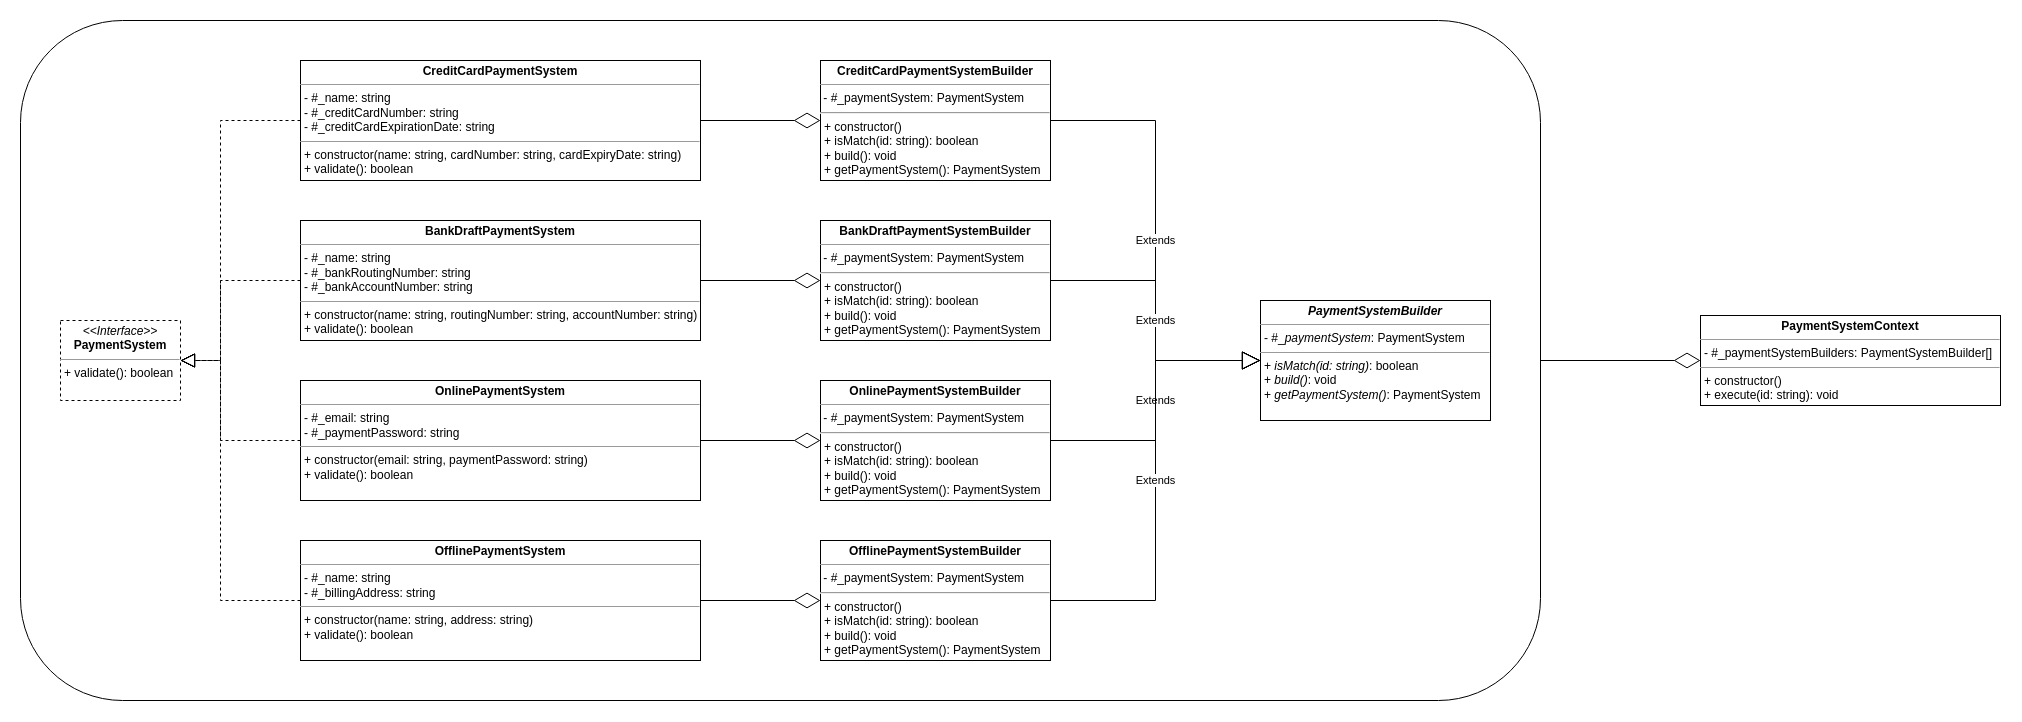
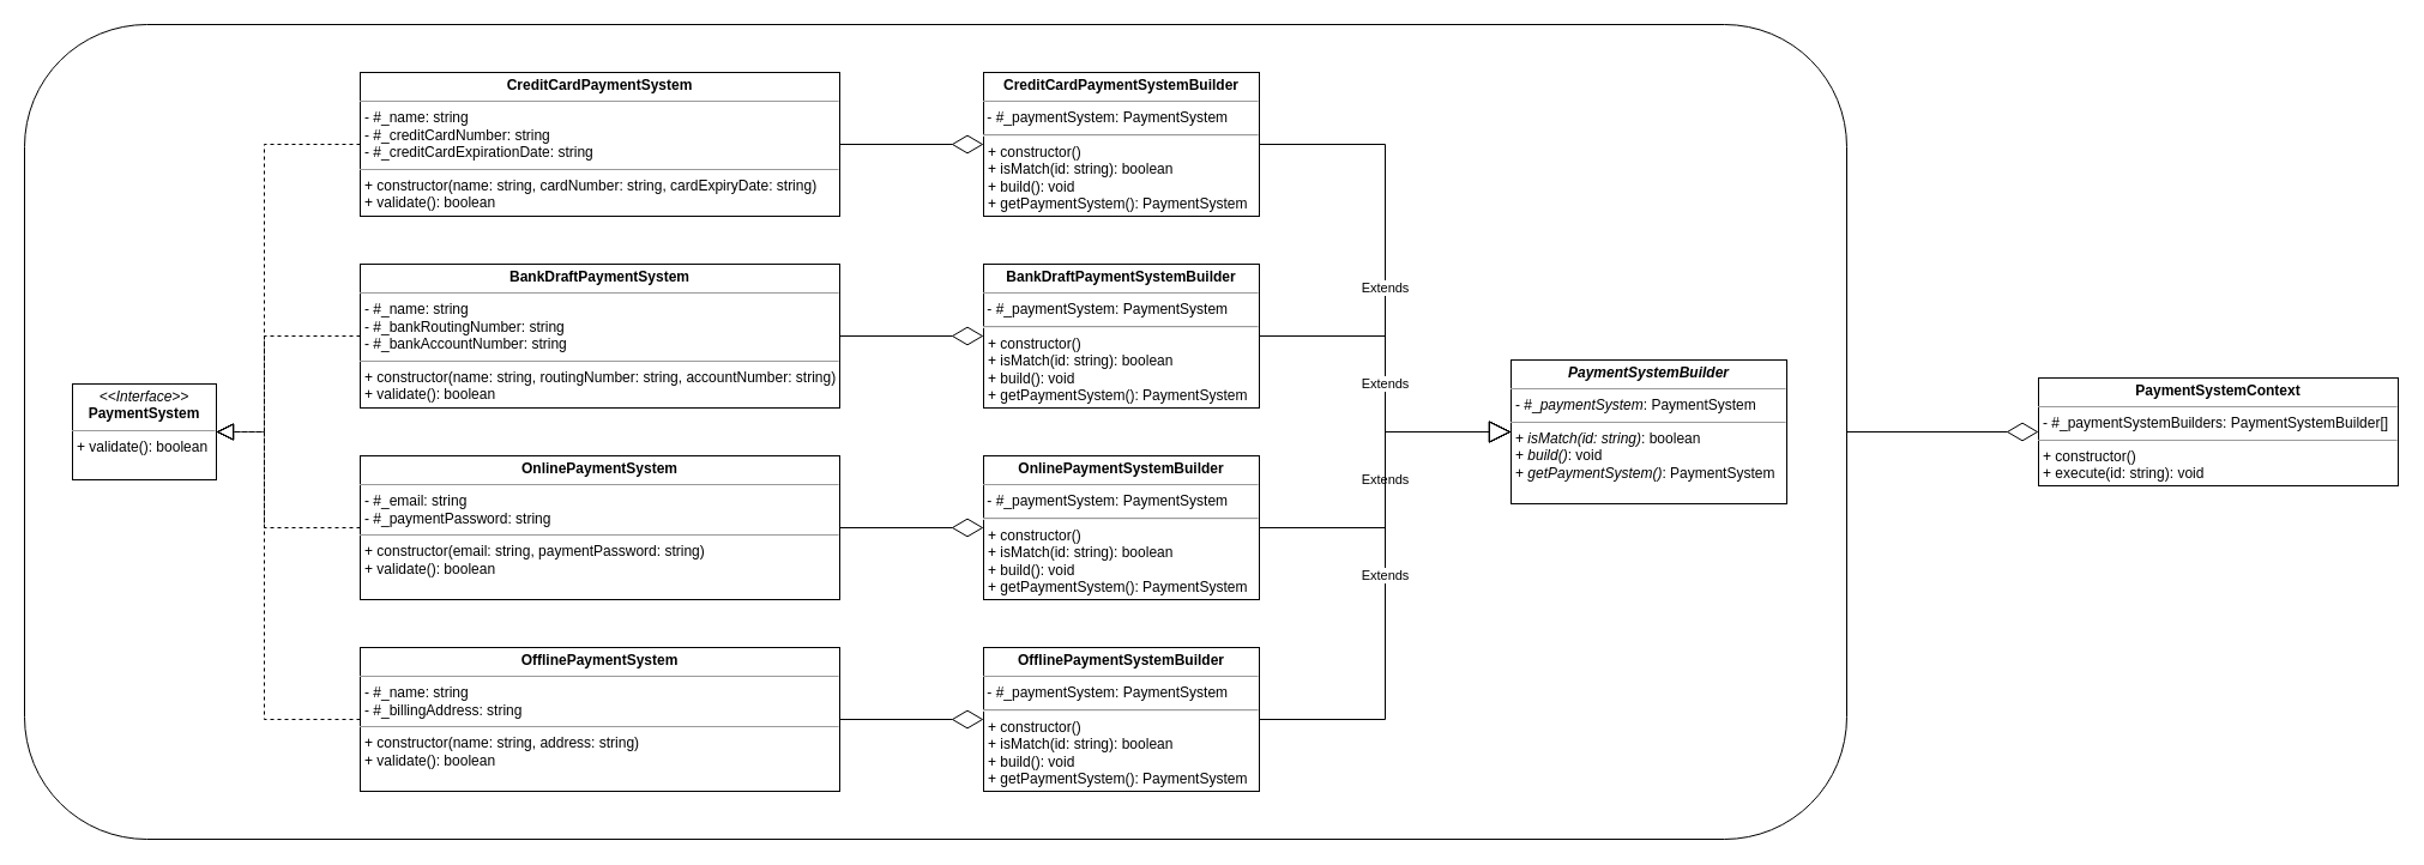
  <mxCell id="0" />
  <mxCell id="1" parent="0" />
  <mxCell id="2" value="" style="rounded=1;whiteSpace=wrap;html=1;" vertex="1" parent="1"><mxGeometry x="20" y="20" width="1520" height="680" as="geometry" /></mxCell>
- <mxCell id="3" value="&lt;p style=&quot;margin: 0px ; margin-top: 4px ; text-align: center&quot;&gt;&lt;i&gt;&amp;lt;&amp;lt;Interface&amp;gt;&amp;gt;&lt;/i&gt;&lt;br&gt;&lt;span style=&quot;font-weight: 700&quot;&gt;PaymentSystem&lt;/span&gt;&lt;/p&gt;&lt;hr size=&quot;1&quot;&gt;&lt;p style=&quot;margin: 0px ; margin-left: 4px&quot;&gt;+ validate(): boolean&lt;/p&gt;" style="verticalAlign=top;align=left;overflow=fill;fontSize=12;fontFamily=Helvetica;html=1;dashed=1;" vertex="1" parent="1"><mxGeometry x="60" y="320" width="120" height="80" as="geometry" /></mxCell>
+ <mxCell id="3" value="&lt;p style=&quot;margin: 0px ; margin-top: 4px ; text-align: center&quot;&gt;&lt;i&gt;&amp;lt;&amp;lt;Interface&amp;gt;&amp;gt;&lt;/i&gt;&lt;br&gt;&lt;span style=&quot;font-weight: 700&quot;&gt;PaymentSystem&lt;/span&gt;&lt;/p&gt;&lt;hr size=&quot;1&quot;&gt;&lt;p style=&quot;margin: 0px ; margin-left: 4px&quot;&gt;+ validate(): boolean&lt;/p&gt;" style="verticalAlign=top;align=left;overflow=fill;fontSize=12;fontFamily=Helvetica;html=1;" vertex="1" parent="1"><mxGeometry x="60" y="320" width="120" height="80" as="geometry" /></mxCell>
  <mxCell id="4" value="&lt;p style=&quot;margin: 0px ; margin-top: 4px ; text-align: center&quot;&gt;&lt;b&gt;CreditCardPaymentSystem&lt;/b&gt;&lt;/p&gt;&lt;hr size=&quot;1&quot;&gt;&lt;p style=&quot;margin: 0px ; margin-left: 4px&quot;&gt;- #_name: string&lt;/p&gt;&lt;p style=&quot;margin: 0px ; margin-left: 4px&quot;&gt;- #_creditCardNumber: string&lt;/p&gt;&lt;p style=&quot;margin: 0px ; margin-left: 4px&quot;&gt;- #_creditCardExpirationDate: string&lt;/p&gt;&lt;hr size=&quot;1&quot;&gt;&lt;p style=&quot;margin: 0px ; margin-left: 4px&quot;&gt;+ constructor(name: string, cardNumber: string, cardExpiryDate: string)&lt;/p&gt;&lt;p style=&quot;margin: 0px ; margin-left: 4px&quot;&gt;+ validate(): boolean&lt;/p&gt;" style="verticalAlign=top;align=left;overflow=fill;fontSize=12;fontFamily=Helvetica;html=1;" vertex="1" parent="1"><mxGeometry x="300" y="60" width="400" height="120" as="geometry" /></mxCell>
  <mxCell id="5" value="&lt;p style=&quot;margin: 0px ; margin-top: 4px ; text-align: center&quot;&gt;&lt;b&gt;BankDraftPaymentSystem&lt;/b&gt;&lt;/p&gt;&lt;hr size=&quot;1&quot;&gt;&lt;p style=&quot;margin: 0px ; margin-left: 4px&quot;&gt;- #_name: string&lt;/p&gt;&lt;p style=&quot;margin: 0px ; margin-left: 4px&quot;&gt;- #_bankRoutingNumber: string&lt;/p&gt;&lt;p style=&quot;margin: 0px ; margin-left: 4px&quot;&gt;- #_bankAccountNumber: string&lt;/p&gt;&lt;hr size=&quot;1&quot;&gt;&lt;p style=&quot;margin: 0px ; margin-left: 4px&quot;&gt;+ constructor(name: string, routingNumber: string, accountNumber: string)&lt;/p&gt;&lt;p style=&quot;margin: 0px ; margin-left: 4px&quot;&gt;+ validate(): boolean&lt;/p&gt;" style="verticalAlign=top;align=left;overflow=fill;fontSize=12;fontFamily=Helvetica;html=1;" vertex="1" parent="1"><mxGeometry x="300" y="220" width="400" height="120" as="geometry" /></mxCell>
  <mxCell id="6" value="&lt;p style=&quot;margin: 0px ; margin-top: 4px ; text-align: center&quot;&gt;&lt;b&gt;OnlinePaymentSystem&lt;/b&gt;&lt;/p&gt;&lt;hr size=&quot;1&quot;&gt;&lt;p style=&quot;margin: 0px ; margin-left: 4px&quot;&gt;- #_email: string&lt;/p&gt;&lt;p style=&quot;margin: 0px ; margin-left: 4px&quot;&gt;- #_paymentPassword: string&lt;br&gt;&lt;/p&gt;&lt;hr size=&quot;1&quot;&gt;&lt;p style=&quot;margin: 0px ; margin-left: 4px&quot;&gt;+ constructor(email: string, paymentPassword: string)&lt;/p&gt;&lt;p style=&quot;margin: 0px ; margin-left: 4px&quot;&gt;+ validate(): boolean&lt;/p&gt;" style="verticalAlign=top;align=left;overflow=fill;fontSize=12;fontFamily=Helvetica;html=1;" vertex="1" parent="1"><mxGeometry x="300" y="380" width="400" height="120" as="geometry" /></mxCell>
  <mxCell id="7" value="&lt;p style=&quot;margin: 0px ; margin-top: 4px ; text-align: center&quot;&gt;&lt;b&gt;OfflinePaymentSystem&lt;/b&gt;&lt;/p&gt;&lt;hr size=&quot;1&quot;&gt;&lt;p style=&quot;margin: 0px ; margin-left: 4px&quot;&gt;- #_name: string&lt;/p&gt;&lt;p style=&quot;margin: 0px ; margin-left: 4px&quot;&gt;- #_billingAddress: string&lt;br&gt;&lt;/p&gt;&lt;hr size=&quot;1&quot;&gt;&lt;p style=&quot;margin: 0px ; margin-left: 4px&quot;&gt;+ constructor(name: string, address: string)&lt;/p&gt;&lt;p style=&quot;margin: 0px ; margin-left: 4px&quot;&gt;+ validate(): boolean&lt;/p&gt;" style="verticalAlign=top;align=left;overflow=fill;fontSize=12;fontFamily=Helvetica;html=1;" vertex="1" parent="1"><mxGeometry x="300" y="540" width="400" height="120" as="geometry" /></mxCell>
  <mxCell id="8" value="&lt;p style=&quot;margin: 0px ; margin-top: 4px ; text-align: center&quot;&gt;&lt;b&gt;CreditCardPaymentSystemBuilder&lt;/b&gt;&lt;/p&gt;&lt;hr size=&quot;1&quot;&gt;&amp;nbsp;- #_paymentSystem: PaymentSystem&lt;br&gt;&lt;p style=&quot;margin: 0px ; margin-left: 4px&quot;&gt;&lt;/p&gt;&lt;hr&gt;&lt;p style=&quot;margin: 0px ; margin-left: 4px&quot;&gt;+ constructor()&lt;/p&gt;&lt;p style=&quot;margin: 0px ; margin-left: 4px&quot;&gt;+ isMatch(id: string): boolean&lt;/p&gt;&lt;p style=&quot;margin: 0px ; margin-left: 4px&quot;&gt;+ build(): void&lt;/p&gt;&lt;p style=&quot;margin: 0px ; margin-left: 4px&quot;&gt;+ getPaymentSystem(): PaymentSystem&lt;/p&gt;" style="verticalAlign=top;align=left;overflow=fill;fontSize=12;fontFamily=Helvetica;html=1;" vertex="1" parent="1"><mxGeometry x="820" y="60" width="230" height="120" as="geometry" /></mxCell>
  <mxCell id="9" value="&lt;p style=&quot;margin: 0px ; margin-top: 4px ; text-align: center&quot;&gt;&lt;b&gt;BankDraftPaymentSystemBuilder&lt;/b&gt;&lt;/p&gt;&lt;hr size=&quot;1&quot;&gt;&amp;nbsp;-&amp;nbsp;#_paymentSystem: PaymentSystem&lt;br&gt;&lt;p style=&quot;margin: 0px ; margin-left: 4px&quot;&gt;&lt;/p&gt;&lt;hr&gt;&lt;p style=&quot;margin: 0px ; margin-left: 4px&quot;&gt;+ constructor()&lt;/p&gt;&lt;p style=&quot;margin: 0px ; margin-left: 4px&quot;&gt;+ isMatch(id: string): boolean&lt;br&gt;&lt;/p&gt;&lt;p style=&quot;margin: 0px ; margin-left: 4px&quot;&gt;+ build(): void&lt;/p&gt;&lt;p style=&quot;margin: 0px ; margin-left: 4px&quot;&gt;+ getPaymentSystem(): PaymentSystem&lt;/p&gt;" style="verticalAlign=top;align=left;overflow=fill;fontSize=12;fontFamily=Helvetica;html=1;" vertex="1" parent="1"><mxGeometry x="820" y="220" width="230" height="120" as="geometry" /></mxCell>
  <mxCell id="10" value="&lt;p style=&quot;margin: 0px ; margin-top: 4px ; text-align: center&quot;&gt;&lt;span style=&quot;font-weight: 700&quot;&gt;&lt;i&gt;PaymentSystemBuilder&lt;/i&gt;&lt;/span&gt;&lt;/p&gt;&lt;hr size=&quot;1&quot;&gt;&lt;p style=&quot;margin: 0px ; margin-left: 4px&quot;&gt;- #_&lt;i&gt;paymentSystem&lt;/i&gt;: PaymentSystem&lt;/p&gt;&lt;hr size=&quot;1&quot;&gt;&lt;p style=&quot;margin: 0px 0px 0px 4px&quot;&gt;+ &lt;i&gt;isMatch(id: string)&lt;/i&gt;: boolean&lt;/p&gt;&lt;p style=&quot;margin: 0px 0px 0px 4px&quot;&gt;+ &lt;i&gt;build()&lt;/i&gt;: void&lt;/p&gt;&lt;p style=&quot;margin: 0px 0px 0px 4px&quot;&gt;+ &lt;i&gt;getPaymentSystem()&lt;/i&gt;: PaymentSystem&lt;/p&gt;" style="verticalAlign=top;align=left;overflow=fill;fontSize=12;fontFamily=Helvetica;html=1;" vertex="1" parent="1"><mxGeometry x="1260" y="300" width="230" height="120" as="geometry" /></mxCell>
  <mxCell id="11" value="&lt;p style=&quot;margin: 0px ; margin-top: 4px ; text-align: center&quot;&gt;&lt;b&gt;OnlinePaymentSystemBuilder&lt;/b&gt;&lt;/p&gt;&lt;hr size=&quot;1&quot;&gt;&amp;nbsp;-&amp;nbsp;#_paymentSystem: PaymentSystem&lt;br&gt;&lt;p style=&quot;margin: 0px ; margin-left: 4px&quot;&gt;&lt;/p&gt;&lt;hr&gt;&lt;p style=&quot;margin: 0px ; margin-left: 4px&quot;&gt;+ constructor()&lt;/p&gt;&lt;p style=&quot;margin: 0px ; margin-left: 4px&quot;&gt;+ isMatch(id: string): boolean&lt;br&gt;&lt;/p&gt;&lt;p style=&quot;margin: 0px ; margin-left: 4px&quot;&gt;+ build(): void&lt;/p&gt;&lt;p style=&quot;margin: 0px ; margin-left: 4px&quot;&gt;+ getPaymentSystem(): PaymentSystem&lt;/p&gt;" style="verticalAlign=top;align=left;overflow=fill;fontSize=12;fontFamily=Helvetica;html=1;" vertex="1" parent="1"><mxGeometry x="820" y="380" width="230" height="120" as="geometry" /></mxCell>
  <mxCell id="12" value="&lt;p style=&quot;margin: 0px ; margin-top: 4px ; text-align: center&quot;&gt;&lt;b&gt;OfflinePaymentSystemBuilder&lt;/b&gt;&lt;/p&gt;&lt;hr size=&quot;1&quot;&gt;&amp;nbsp;-&amp;nbsp;#_paymentSystem: PaymentSystem&lt;br&gt;&lt;p style=&quot;margin: 0px ; margin-left: 4px&quot;&gt;&lt;/p&gt;&lt;hr&gt;&lt;p style=&quot;margin: 0px ; margin-left: 4px&quot;&gt;+ constructor()&lt;/p&gt;&lt;p style=&quot;margin: 0px ; margin-left: 4px&quot;&gt;+ isMatch(id: string): boolean&lt;br&gt;&lt;/p&gt;&lt;p style=&quot;margin: 0px ; margin-left: 4px&quot;&gt;+ build(): void&lt;/p&gt;&lt;p style=&quot;margin: 0px ; margin-left: 4px&quot;&gt;+ getPaymentSystem(): PaymentSystem&lt;/p&gt;" style="verticalAlign=top;align=left;overflow=fill;fontSize=12;fontFamily=Helvetica;html=1;" vertex="1" parent="1"><mxGeometry x="820" y="540" width="230" height="120" as="geometry" /></mxCell>
  <mxCell id="13" value="Extends" style="endArrow=block;endSize=16;endFill=0;html=1;rounded=0;edgeStyle=orthogonalEdgeStyle;exitX=1;exitY=0.5;exitDx=0;exitDy=0;entryX=0;entryY=0.5;entryDx=0;entryDy=0;" edge="1" parent="1" source="8" target="10"><mxGeometry width="160" relative="1" as="geometry"><mxPoint x="1090" y="119.5" as="sourcePoint" /><mxPoint x="1250" y="119.5" as="targetPoint" /></mxGeometry></mxCell>
  <mxCell id="14" value="Extends" style="endArrow=block;endSize=16;endFill=0;html=1;rounded=0;edgeStyle=orthogonalEdgeStyle;exitX=1;exitY=0.5;exitDx=0;exitDy=0;entryX=0;entryY=0.5;entryDx=0;entryDy=0;" edge="1" parent="1" source="9" target="10"><mxGeometry width="160" relative="1" as="geometry"><mxPoint x="1060" y="130" as="sourcePoint" /><mxPoint x="1150" y="370" as="targetPoint" /></mxGeometry></mxCell>
  <mxCell id="15" value="Extends" style="endArrow=block;endSize=16;endFill=0;html=1;rounded=0;edgeStyle=orthogonalEdgeStyle;exitX=1;exitY=0.5;exitDx=0;exitDy=0;entryX=0;entryY=0.5;entryDx=0;entryDy=0;" edge="1" parent="1" source="11" target="10"><mxGeometry width="160" relative="1" as="geometry"><mxPoint x="1060" y="290" as="sourcePoint" /><mxPoint x="1150" y="370" as="targetPoint" /></mxGeometry></mxCell>
  <mxCell id="16" value="Extends" style="endArrow=block;endSize=16;endFill=0;html=1;rounded=0;edgeStyle=orthogonalEdgeStyle;exitX=1;exitY=0.5;exitDx=0;exitDy=0;entryX=0;entryY=0.5;entryDx=0;entryDy=0;" edge="1" parent="1" source="12" target="10"><mxGeometry width="160" relative="1" as="geometry"><mxPoint x="1070" y="300" as="sourcePoint" /><mxPoint x="1160" y="380" as="targetPoint" /></mxGeometry></mxCell>
  <mxCell id="17" value="" style="endArrow=block;dashed=1;endFill=0;endSize=12;html=1;rounded=0;edgeStyle=orthogonalEdgeStyle;entryX=1;entryY=0.5;entryDx=0;entryDy=0;exitX=0;exitY=0.5;exitDx=0;exitDy=0;" edge="1" parent="1" source="4" target="3"><mxGeometry width="160" relative="1" as="geometry"><mxPoint x="600" y="350" as="sourcePoint" /><mxPoint x="760" y="350" as="targetPoint" /><Array as="points"><mxPoint x="220" y="120" /><mxPoint x="220" y="360" /></Array></mxGeometry></mxCell>
  <mxCell id="18" value="" style="endArrow=block;dashed=1;endFill=0;endSize=12;html=1;rounded=0;edgeStyle=orthogonalEdgeStyle;exitX=0;exitY=0.5;exitDx=0;exitDy=0;entryX=1;entryY=0.5;entryDx=0;entryDy=0;" edge="1" parent="1" source="5" target="3"><mxGeometry width="160" relative="1" as="geometry"><mxPoint x="310" y="130" as="sourcePoint" /><mxPoint x="230" y="370" as="targetPoint" /><Array as="points"><mxPoint x="220" y="280" /><mxPoint x="220" y="360" /></Array></mxGeometry></mxCell>
  <mxCell id="19" value="" style="endArrow=block;dashed=1;endFill=0;endSize=12;html=1;rounded=0;edgeStyle=orthogonalEdgeStyle;entryX=1;entryY=0.5;entryDx=0;entryDy=0;exitX=0;exitY=0.5;exitDx=0;exitDy=0;" edge="1" parent="1" source="6" target="3"><mxGeometry width="160" relative="1" as="geometry"><mxPoint x="310" y="130" as="sourcePoint" /><mxPoint x="190" y="370" as="targetPoint" /><Array as="points"><mxPoint x="220" y="440" /><mxPoint x="220" y="360" /></Array></mxGeometry></mxCell>
  <mxCell id="20" value="" style="endArrow=block;dashed=1;endFill=0;endSize=12;html=1;rounded=0;edgeStyle=orthogonalEdgeStyle;exitX=0;exitY=0.5;exitDx=0;exitDy=0;entryX=1;entryY=0.5;entryDx=0;entryDy=0;" edge="1" parent="1" source="7" target="3"><mxGeometry width="160" relative="1" as="geometry"><mxPoint x="310" y="450" as="sourcePoint" /><mxPoint x="220" y="340" as="targetPoint" /><Array as="points"><mxPoint x="220" y="600" /><mxPoint x="220" y="360" /></Array></mxGeometry></mxCell>
  <mxCell id="21" value="" style="endArrow=diamondThin;endFill=0;endSize=24;html=1;rounded=0;edgeStyle=orthogonalEdgeStyle;entryX=0;entryY=0.5;entryDx=0;entryDy=0;exitX=1;exitY=0.5;exitDx=0;exitDy=0;" edge="1" parent="1" source="4" target="8"><mxGeometry width="160" relative="1" as="geometry"><mxPoint x="720" y="120" as="sourcePoint" /><mxPoint x="760" y="350" as="targetPoint" /></mxGeometry></mxCell>
  <mxCell id="22" value="" style="endArrow=diamondThin;endFill=0;endSize=24;html=1;rounded=0;edgeStyle=orthogonalEdgeStyle;exitX=1;exitY=0.5;exitDx=0;exitDy=0;entryX=0;entryY=0.5;entryDx=0;entryDy=0;" edge="1" parent="1" source="5" target="9"><mxGeometry width="160" relative="1" as="geometry"><mxPoint x="710" y="130" as="sourcePoint" /><mxPoint x="770" y="280" as="targetPoint" /></mxGeometry></mxCell>
  <mxCell id="23" value="" style="endArrow=diamondThin;endFill=0;endSize=24;html=1;rounded=0;edgeStyle=orthogonalEdgeStyle;entryX=0;entryY=0.5;entryDx=0;entryDy=0;exitX=1;exitY=0.5;exitDx=0;exitDy=0;" edge="1" parent="1" source="6" target="11"><mxGeometry width="160" relative="1" as="geometry"><mxPoint x="720" y="140" as="sourcePoint" /><mxPoint x="800" y="140" as="targetPoint" /></mxGeometry></mxCell>
  <mxCell id="24" value="" style="endArrow=diamondThin;endFill=0;endSize=24;html=1;rounded=0;edgeStyle=orthogonalEdgeStyle;exitX=1;exitY=0.5;exitDx=0;exitDy=0;entryX=0;entryY=0.5;entryDx=0;entryDy=0;" edge="1" parent="1" source="7" target="12"><mxGeometry width="160" relative="1" as="geometry"><mxPoint x="730" y="150" as="sourcePoint" /><mxPoint x="770" y="600" as="targetPoint" /></mxGeometry></mxCell>
  <mxCell id="25" value="&lt;p style=&quot;margin: 0px ; margin-top: 4px ; text-align: center&quot;&gt;&lt;b&gt;PaymentSystemContext&lt;/b&gt;&lt;/p&gt;&lt;hr size=&quot;1&quot;&gt;&lt;p style=&quot;margin: 0px ; margin-left: 4px&quot;&gt;- #_paymentSystemBuilders: PaymentSystemBuilder[]&lt;/p&gt;&lt;hr size=&quot;1&quot;&gt;&lt;p style=&quot;margin: 0px ; margin-left: 4px&quot;&gt;+ constructor()&lt;/p&gt;&lt;p style=&quot;margin: 0px ; margin-left: 4px&quot;&gt;+ execute(id: string): void&lt;/p&gt;" style="verticalAlign=top;align=left;overflow=fill;fontSize=12;fontFamily=Helvetica;html=1;" vertex="1" parent="1"><mxGeometry x="1700" y="315" width="300" height="90" as="geometry" /></mxCell>
  <mxCell id="26" value="" style="endArrow=diamondThin;endFill=0;endSize=24;html=1;rounded=0;edgeStyle=orthogonalEdgeStyle;entryX=0;entryY=0.5;entryDx=0;entryDy=0;exitX=1;exitY=0.5;exitDx=0;exitDy=0;" edge="1" parent="1" source="2" target="25"><mxGeometry width="160" relative="1" as="geometry"><mxPoint x="1550" y="230" as="sourcePoint" /><mxPoint x="1710" y="230" as="targetPoint" /></mxGeometry></mxCell>
